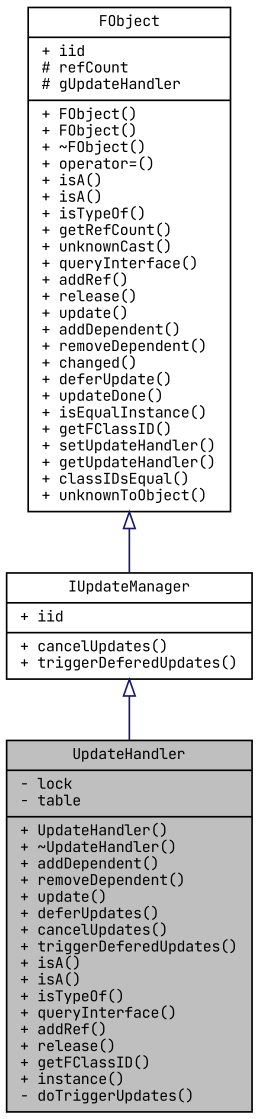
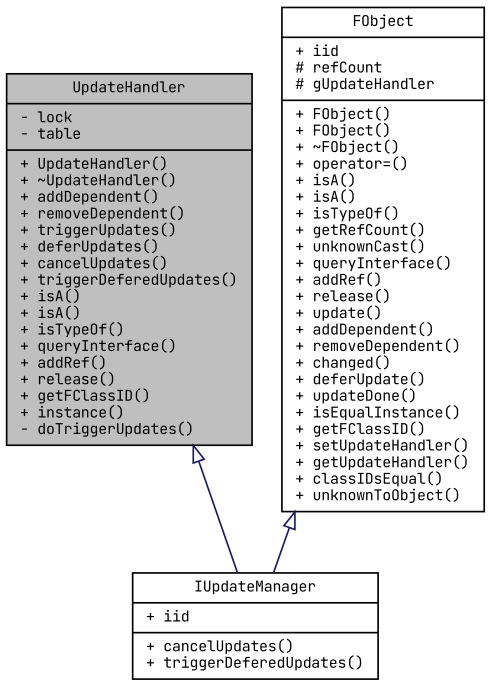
  digraph {
    fontname="JetBrains Mono"
    node [color=black fontname="JetBrains Mono" fontsize=9 shape=record]
    edge [arrowtail=empty color=midnightblue dir=back fontname="JetBrains Mono" fontsize=9 labelfontname=Arial labelfontsize=9 style=solid]
-   n1 [fillcolor=grey75 fontcolor=black height=0.2 label="{UpdateHandler\n|- lock\l- table\l|+ UpdateHandler()\l+ ~UpdateHandler()\l+ addDependent()\l+ removeDependent()\l+ update()\l+ deferUpdates()\l+ cancelUpdates()\l+ triggerDeferedUpdates()\l+ isA()\l+ isA()\l+ isTypeOf()\l+ queryInterface()\l+ addRef()\l+ release()\l+ getFClassID()\l+ instance()\l- doTriggerUpdates()\l}" style=filled width=0.4]
+   n1 [fillcolor=grey75 fontcolor=black height=0.2 label="{UpdateHandler\n|- lock\l- table\l|+ UpdateHandler()\l+ ~UpdateHandler()\l+ addDependent()\l+ removeDependent()\l+ triggerUpdates()\l+ deferUpdates()\l+ cancelUpdates()\l+ triggerDeferedUpdates()\l+ isA()\l+ isA()\l+ isTypeOf()\l+ queryInterface()\l+ addRef()\l+ release()\l+ getFClassID()\l+ instance()\l- doTriggerUpdates()\l}" style=filled width=0.4]
    n2 [height=0.2 label="{FObject\n|+ iid\l# refCount\l# gUpdateHandler\l|+ FObject()\l+ FObject()\l+ ~FObject()\l+ operator=()\l+ isA()\l+ isA()\l+ isTypeOf()\l+ getRefCount()\l+ unknownCast()\l+ queryInterface()\l+ addRef()\l+ release()\l+ update()\l+ addDependent()\l+ removeDependent()\l+ changed()\l+ deferUpdate()\l+ updateDone()\l+ isEqualInstance()\l+ getFClassID()\l+ setUpdateHandler()\l+ getUpdateHandler()\l+ classIDsEqual()\l+ unknownToObject()\l}" width=0.4]
    n3 [height=0.2 label="{IUpdateManager\n|+ iid\l|+ cancelUpdates()\l+ triggerDeferedUpdates()\l}" width=0.4]
    n2 -> n3
-   n3 -> n1
+   n1 -> n3
  }
